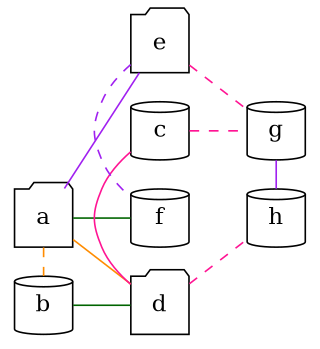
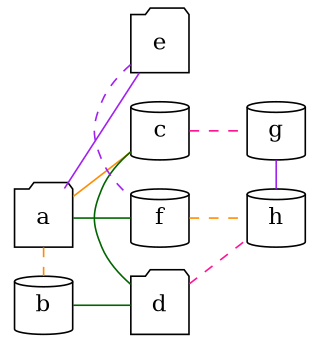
  graph {
    rankdir=LR
    node [fixedsize=true shape=cylinder]
    edge [color=deeppink style=dashed]
    a [height=0.5 shape=folder width=0.5]
    b [height=0.5 width=0.5]
    c [height=0.5 width=0.5]
    d [height=0.5 shape=folder width=0.5]
    e [height=0.5 shape=folder width=0.5]
    f [height=0.5 width=0.5]
    g [height=0.5 width=0.5]
    h [height=0.5 width=0.5]
    subgraph sub_1 {
      rank=same
      a
      b
    }
    subgraph sub_2 {
      rank=same
      c
      d
    }
    subgraph sub_3 {
      rank=same
      e
      f
    }
    subgraph sub_4 {
      rank=same
      g
      h
    }
    a -- b [color=darkorange]
-   a -- d [color=darkorange style=solid]
+   a -- c [color=darkorange style=solid]
    a -- e [color=purple style=solid]
    a -- f [color=darkgreen style=solid]
    b -- d [color=darkgreen style=solid]
-   c -- d [style=solid]
+   c -- d [color=darkgreen style=solid]
    c -- g
    d -- h
    e -- f [color=purple]
-   e -- g
+   f -- h [color=darkorange]
    g -- h [color=purple style=solid]
  }
